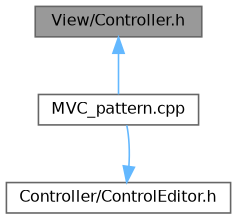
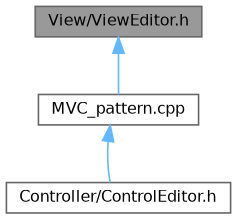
  digraph {
    node [color=grey40 fillcolor=white fontname=Helvetica fontsize=10 shape=box style=filled]
    edge [color=steelblue1 dir=back fontname=Helvetica fontsize=10 labelfontname=Helvetica labelfontsize=10 style=solid]
-   n1 [color=gray40 fillcolor=grey60 fontcolor=black height=0.2 label="View/Controller.h" width=0.4]
+   n1 [color=gray40 fillcolor=grey60 fontcolor=black height=0.2 label="View/ViewEditor.h" width=0.4]
    n2 [height=0.2 label="MVC_pattern.cpp" width=0.4]
    n3 [height=0.2 label="Controller/ControlEditor.h" width=0.4]
    n1 -> n2
-   n3 -> n2
+   n2 -> n3
  }
